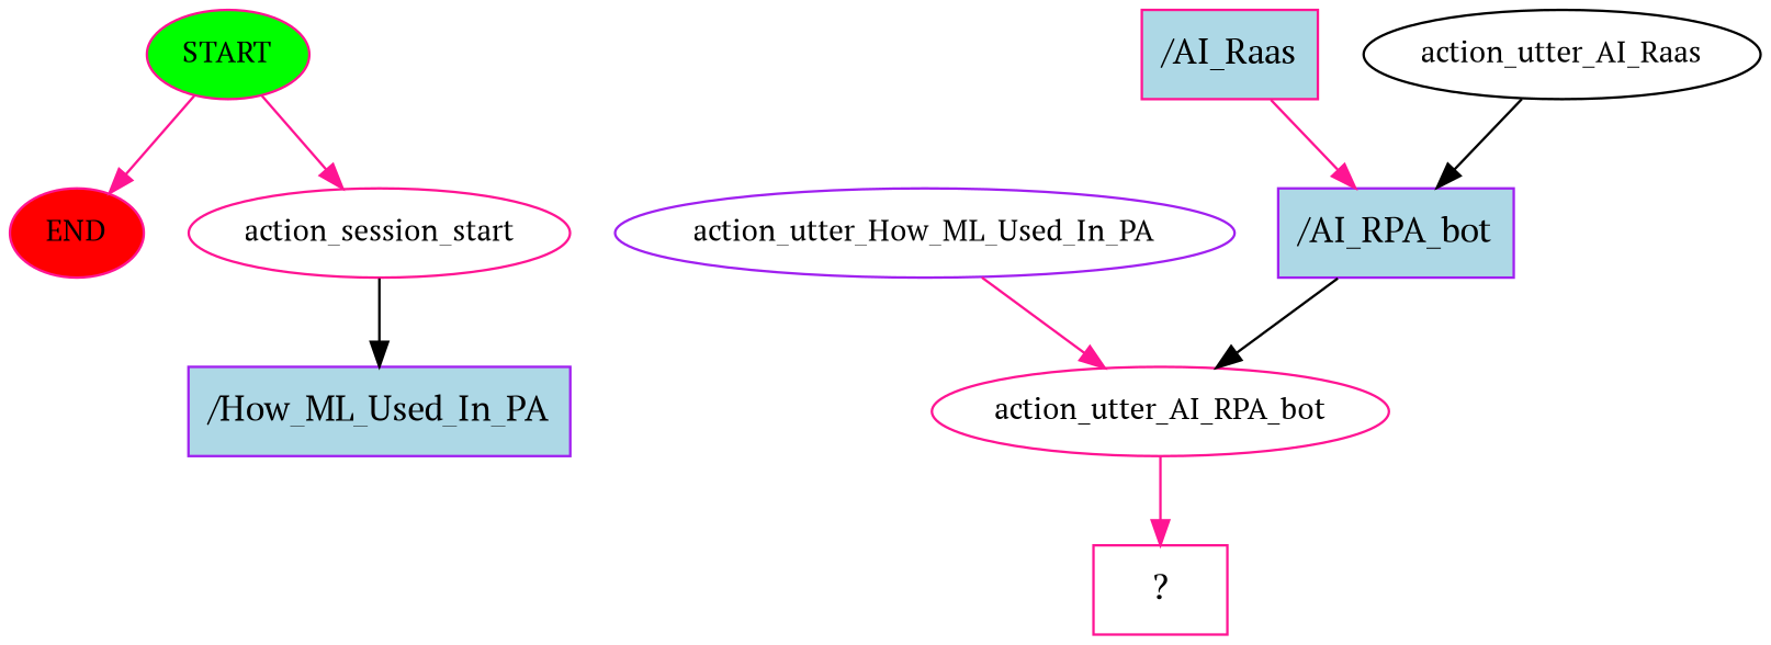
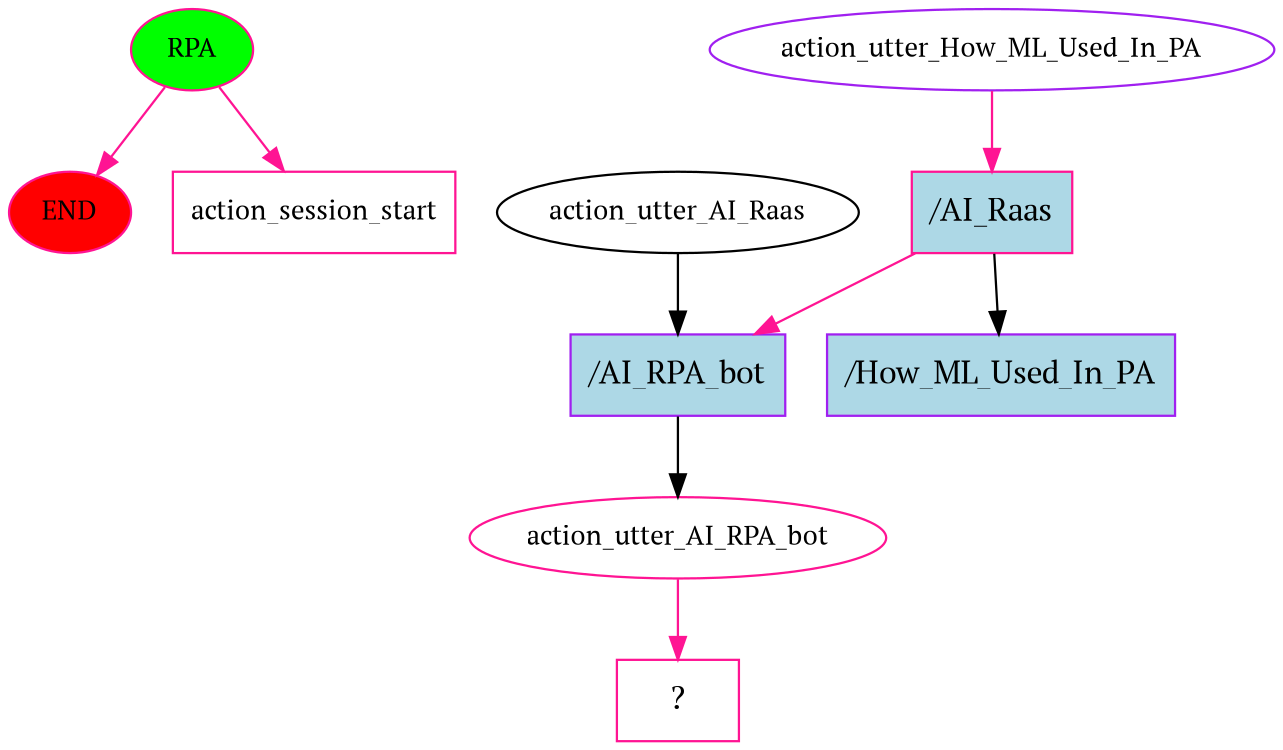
  digraph {
    fontname="PT Serif"
    node [color=deeppink fontname="PT Serif" fontsize=12]
    edge [color=deeppink fontname="PT Serif"]
-   n1 [fillcolor=green label=START style=filled]
+   n1 [fillcolor=green label=RPA style=filled]
    n2 [fillcolor=red label=END style=filled]
-   n3 [label=action_session_start]
+   n3 [label=action_session_start shape=box]
    n4 [color=purple fillcolor=lightblue label="/How_ML_Used_In_PA" shape=rect style=filled fontsize=""]
    n5 [color=purple label=action_utter_How_ML_Used_In_PA]
    n6 [fillcolor=lightblue label="/AI_Raas" shape=rect style=filled fontsize=""]
    n7 [color=purple fillcolor=lightblue label="/AI_RPA_bot" shape=rect style=filled fontsize=""]
    n8 [color=black label=action_utter_AI_Raas]
    n9 [label=action_utter_AI_RPA_bot]
    n10 [label="  ?  " shape=rect fontsize=""]
    n1 -> n2
    n1 -> n3
-   n3 -> n4 [color=black]
-   n5 -> n9
+   n6 -> n4 [color=black]
+   n5 -> n6
    n6 -> n7
    n7 -> n9 [color=black]
    n8 -> n7 [color=black]
    n9 -> n10
  }
